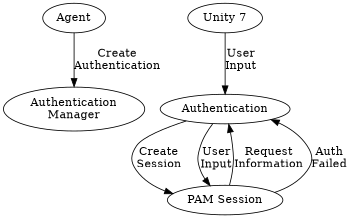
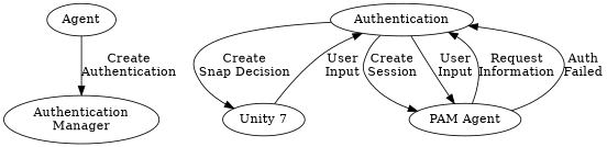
  digraph {
    n1 [label=Agent]
    n2 [label="Authentication\nManager"]
    n3 [label=Authentication]
    n4 [label="Unity 7"]
-   n5 [label="PAM Session"]
+   n5 [label="PAM Agent"]
    n1 -> n2 [label="Create\nAuthentication"]
+   n3 -> n4 [label="Create\nSnap Decision"]
    n3 -> n5 [label="Create\nSession"]
    n3 -> n5 [label="User\nInput"]
    n4 -> n3 [label="User\nInput"]
    n5 -> n3 [label="Request\nInformation"]
    n5 -> n3 [label="Auth\nFailed"]
  }
